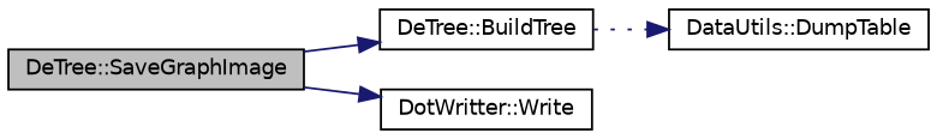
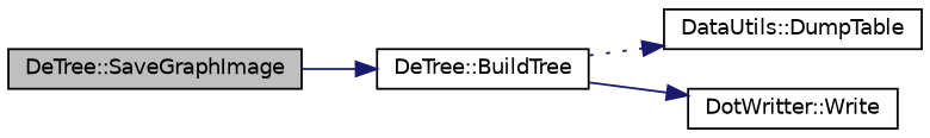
  digraph {
    rankdir=LR
    node [color=black fillcolor=white fontname=Helvetica fontsize=10 shape=record style=filled]
    edge [color=midnightblue fontname=Helvetica fontsize=10 labelfontname=Helvetica labelfontsize=10 style=solid]
    n1 [fillcolor=grey75 fontcolor=black height=0.2 label="DeTree::SaveGraphImage" width=0.4]
    n2 [height=0.2 label="DeTree::BuildTree" width=0.4]
    n3 [height=0.2 label="DataUtils::DumpTable" width=0.4]
    n4 [height=0.2 label="DotWritter::Write" width=0.4]
    n1 -> n2
    n2 -> n3 [style=dotted]
-   n1 -> n4
+   n2 -> n4
  }
